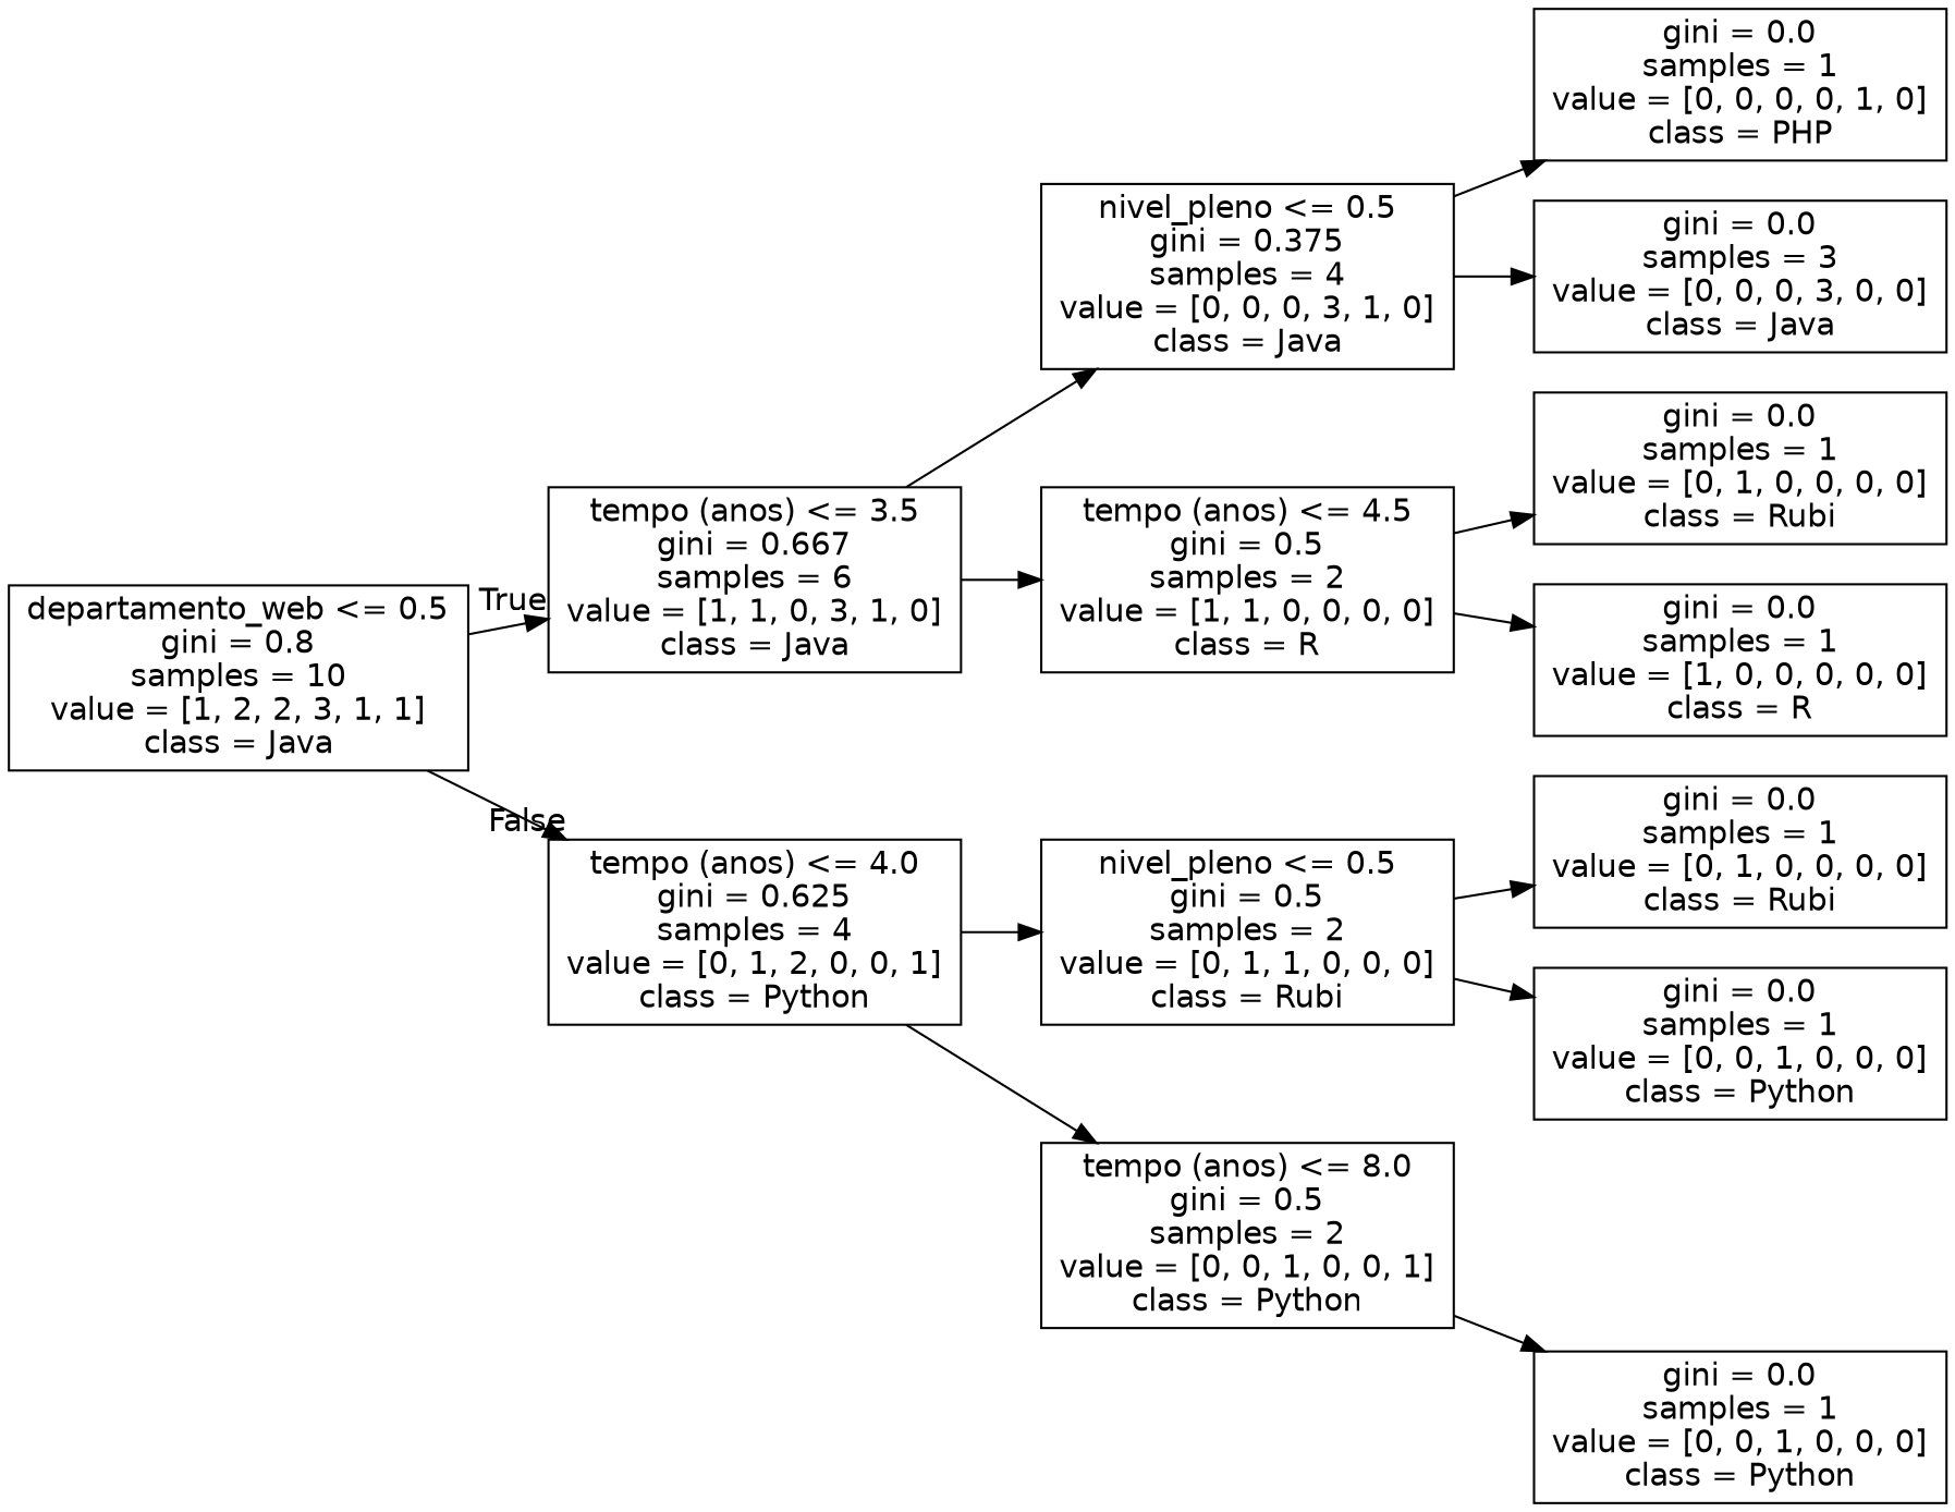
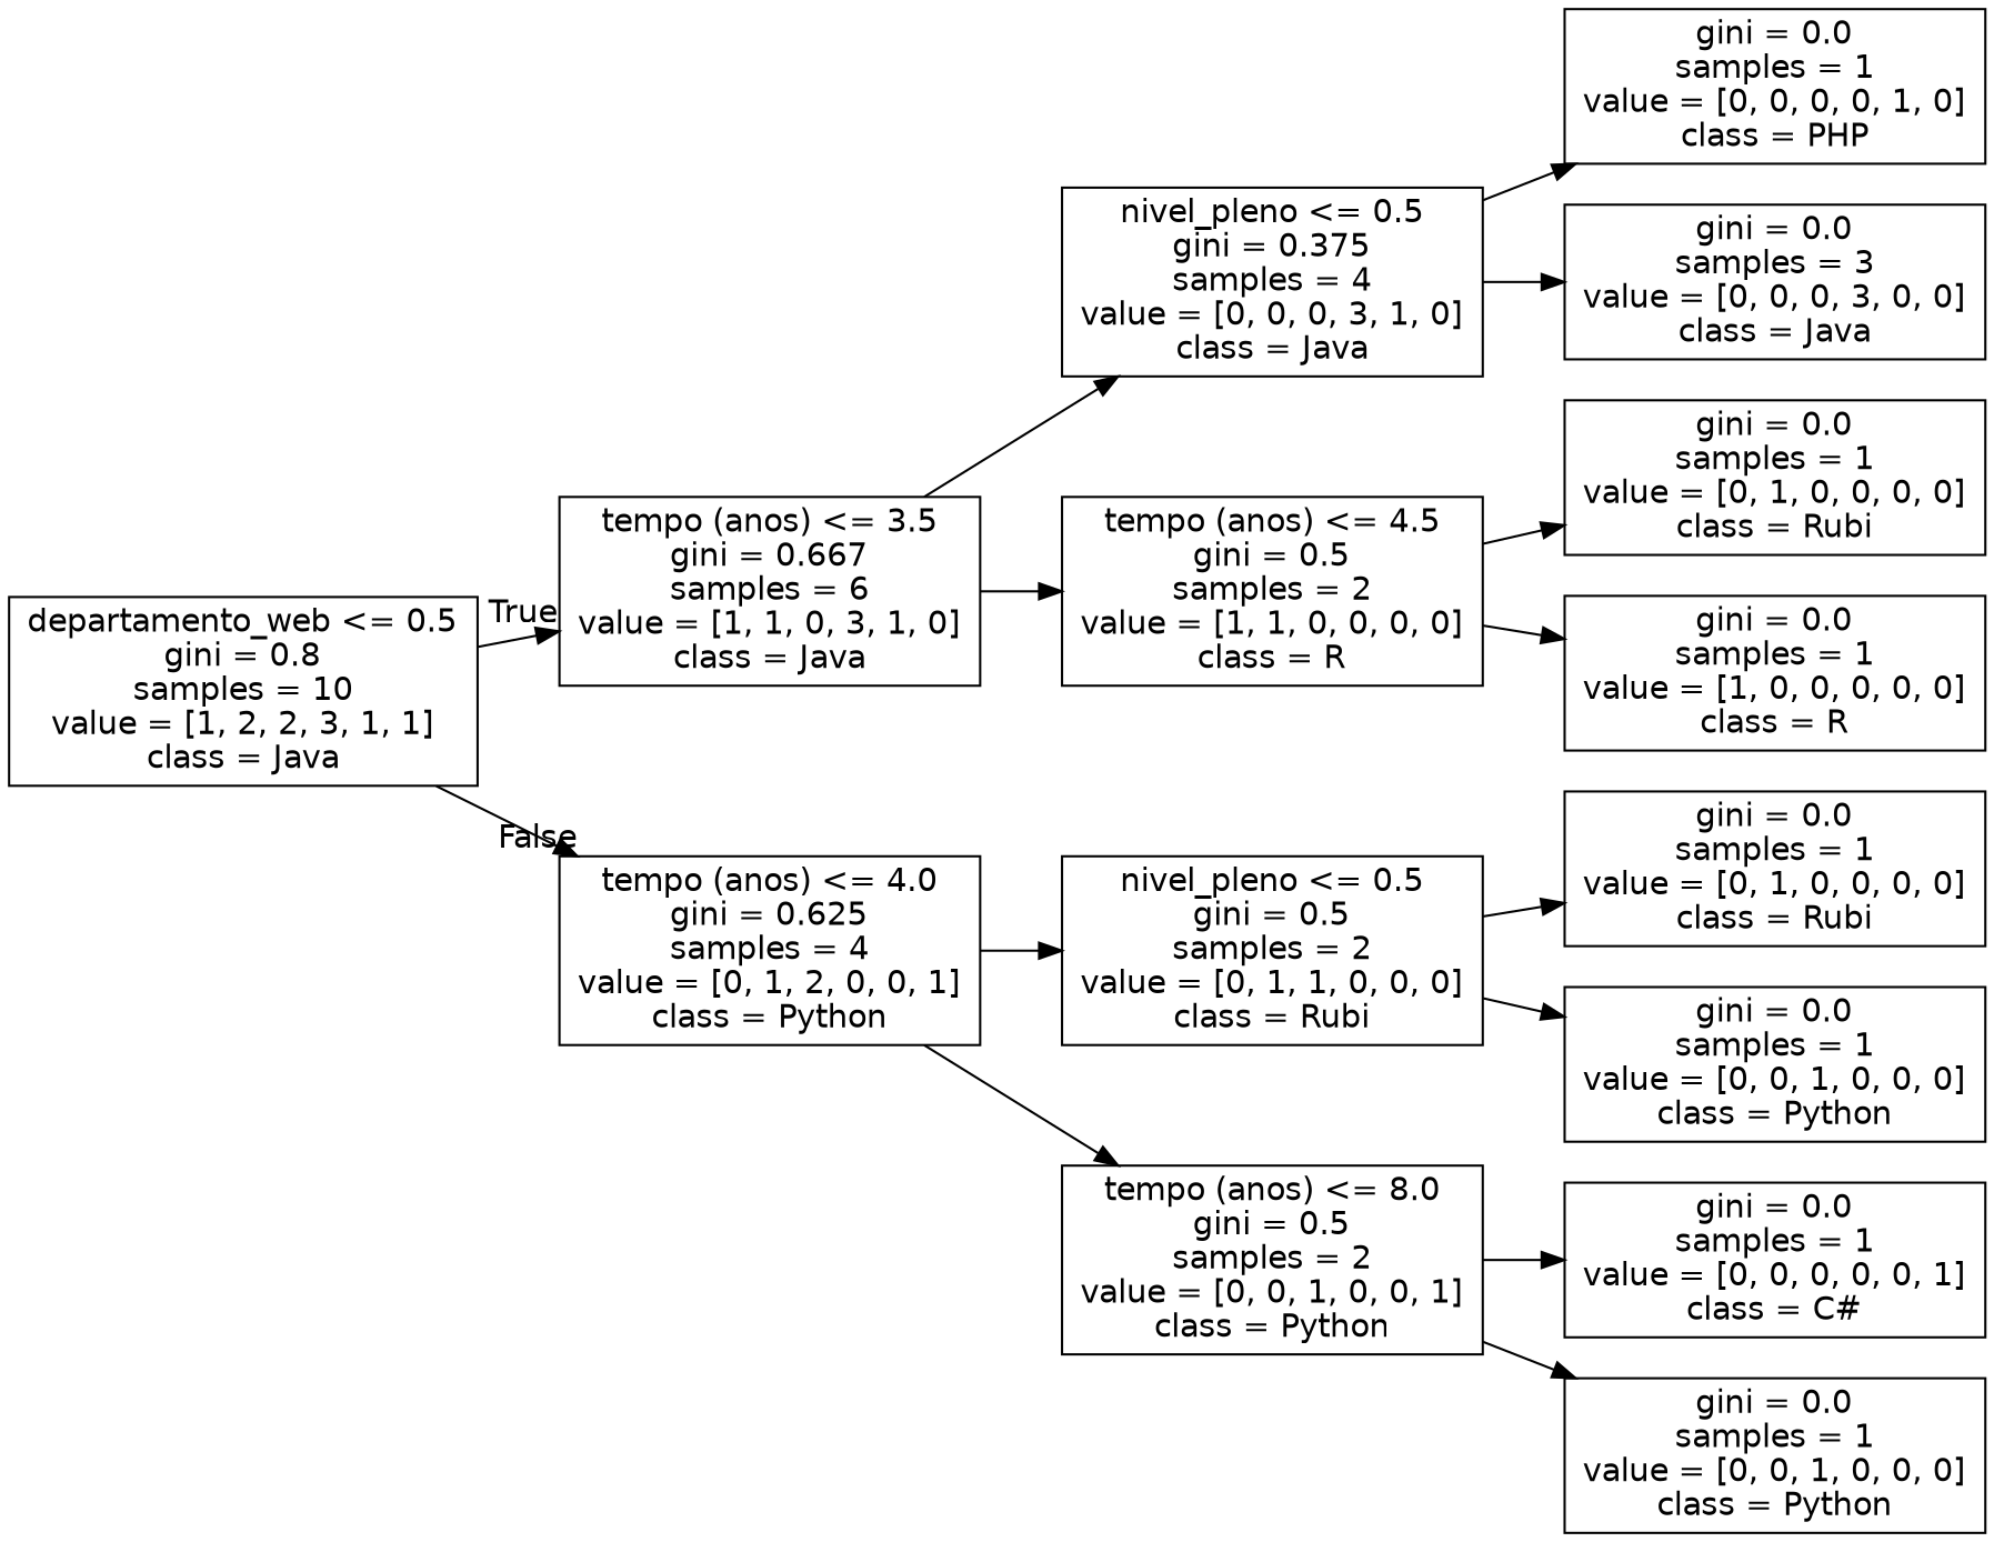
  digraph {
    rankdir=LR
    node [fontname=helvetica shape=box]
    edge [fontname=helvetica]
    n1 [label="departamento_web <= 0.5\ngini = 0.8\nsamples = 10\nvalue = [1, 2, 2, 3, 1, 1]\nclass = Java"]
    n2 [label="tempo (anos) <= 3.5\ngini = 0.667\nsamples = 6\nvalue = [1, 1, 0, 3, 1, 0]\nclass = Java"]
    n3 [label="tempo (anos) <= 4.0\ngini = 0.625\nsamples = 4\nvalue = [0, 1, 2, 0, 0, 1]\nclass = Python"]
    n4 [label="nivel_pleno <= 0.5\ngini = 0.375\nsamples = 4\nvalue = [0, 0, 0, 3, 1, 0]\nclass = Java"]
    n5 [label="tempo (anos) <= 4.5\ngini = 0.5\nsamples = 2\nvalue = [1, 1, 0, 0, 0, 0]\nclass = R"]
    n6 [label="gini = 0.0\nsamples = 1\nvalue = [0, 0, 0, 0, 1, 0]\nclass = PHP"]
    n7 [label="gini = 0.0\nsamples = 3\nvalue = [0, 0, 0, 3, 0, 0]\nclass = Java"]
    n8 [label="gini = 0.0\nsamples = 1\nvalue = [0, 1, 0, 0, 0, 0]\nclass = Rubi"]
    n9 [label="gini = 0.0\nsamples = 1\nvalue = [1, 0, 0, 0, 0, 0]\nclass = R"]
    n10 [label="nivel_pleno <= 0.5\ngini = 0.5\nsamples = 2\nvalue = [0, 1, 1, 0, 0, 0]\nclass = Rubi"]
    n11 [label="tempo (anos) <= 8.0\ngini = 0.5\nsamples = 2\nvalue = [0, 0, 1, 0, 0, 1]\nclass = Python"]
    n12 [label="gini = 0.0\nsamples = 1\nvalue = [0, 1, 0, 0, 0, 0]\nclass = Rubi"]
    n13 [label="gini = 0.0\nsamples = 1\nvalue = [0, 0, 1, 0, 0, 0]\nclass = Python"]
+   n14 [label="gini = 0.0\nsamples = 1\nvalue = [0, 0, 0, 0, 0, 1]\nclass = C#"]
    n15 [label="gini = 0.0\nsamples = 1\nvalue = [0, 0, 1, 0, 0, 0]\nclass = Python"]
    n1 -> n2 [headlabel=True labelangle=45 labeldistance=2.5]
    n1 -> n3 [headlabel=False labelangle=-45 labeldistance=2.5]
    n2 -> n4
    n2 -> n5
    n3 -> n10
    n3 -> n11
    n4 -> n6
    n4 -> n7
    n5 -> n8
    n5 -> n9
    n10 -> n12
    n10 -> n13
+   n11 -> n14
    n11 -> n15
  }
